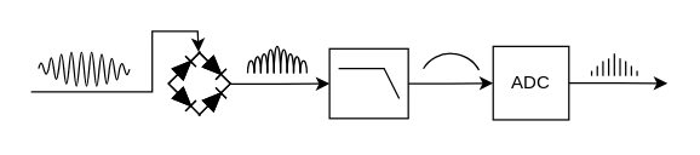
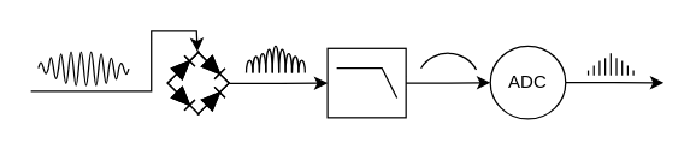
  <mxCell id="0" />
  <mxCell id="1" parent="0" />
  <mxCell id="2" value="" style="group" parent="1" vertex="1" connectable="0"><mxGeometry x="25" y="30" width="60" height="30" as="geometry" /></mxCell>
  <mxCell id="3" value="" style="pointerEvents=1;verticalLabelPosition=bottom;shadow=0;dashed=0;align=center;html=1;verticalAlign=top;shape=mxgraph.electrical.waveforms.sine_wave;" parent="2" vertex="1"><mxGeometry y="9.72" width="6.667" height="9.72" as="geometry" /></mxCell>
  <mxCell id="4" value="" style="pointerEvents=1;verticalLabelPosition=bottom;shadow=0;dashed=0;align=center;html=1;verticalAlign=top;shape=mxgraph.electrical.waveforms.sine_wave;" parent="2" vertex="1"><mxGeometry x="6.667" y="5.22" width="6.667" height="18.73" as="geometry" /></mxCell>
  <mxCell id="5" value="" style="pointerEvents=1;verticalLabelPosition=bottom;shadow=0;dashed=0;align=center;html=1;verticalAlign=top;shape=mxgraph.electrical.waveforms.sine_wave;" parent="2" vertex="1"><mxGeometry x="13.333" y="1.874" width="6.667" height="26.245" as="geometry" /></mxCell>
  <mxCell id="6" value="" style="pointerEvents=1;verticalLabelPosition=bottom;shadow=0;dashed=0;align=center;html=1;verticalAlign=top;shape=mxgraph.electrical.waveforms.sine_wave;" parent="2" vertex="1"><mxGeometry x="20" width="6.667" height="30.0" as="geometry" /></mxCell>
  <mxCell id="7" value="" style="pointerEvents=1;verticalLabelPosition=bottom;shadow=0;dashed=0;align=center;html=1;verticalAlign=top;shape=mxgraph.electrical.waveforms.sine_wave;" parent="2" vertex="1"><mxGeometry x="40" y="1.874" width="6.667" height="26.245" as="geometry" /></mxCell>
  <mxCell id="8" value="" style="pointerEvents=1;verticalLabelPosition=bottom;shadow=0;dashed=0;align=center;html=1;verticalAlign=top;shape=mxgraph.electrical.waveforms.sine_wave;" parent="2" vertex="1"><mxGeometry x="26.667" width="6.667" height="30.0" as="geometry" /></mxCell>
  <mxCell id="9" value="" style="pointerEvents=1;verticalLabelPosition=bottom;shadow=0;dashed=0;align=center;html=1;verticalAlign=top;shape=mxgraph.electrical.waveforms.sine_wave;" parent="2" vertex="1"><mxGeometry x="33.333" width="6.667" height="30.0" as="geometry" /></mxCell>
  <mxCell id="10" value="" style="pointerEvents=1;verticalLabelPosition=bottom;shadow=0;dashed=0;align=center;html=1;verticalAlign=top;shape=mxgraph.electrical.waveforms.sine_wave;" parent="2" vertex="1"><mxGeometry x="46.667" y="5.635" width="6.667" height="18.73" as="geometry" /></mxCell>
  <mxCell id="11" value="" style="pointerEvents=1;verticalLabelPosition=bottom;shadow=0;dashed=0;align=center;html=1;verticalAlign=top;shape=mxgraph.electrical.waveforms.sine_wave;" parent="2" vertex="1"><mxGeometry x="53.333" y="10.14" width="6.667" height="9.72" as="geometry" /></mxCell>
  <mxCell id="12" value="" style="endArrow=classic;html=1;rounded=0;entryX=0;entryY=0.5;entryDx=0;entryDy=0;entryPerimeter=0;" parent="1" target="18" edge="1"><mxGeometry width="50" height="50" relative="1" as="geometry"><mxPoint x="20" y="60" as="sourcePoint" /><mxPoint x="50" y="70" as="targetPoint" /><Array as="points"><mxPoint x="100" y="60" /><mxPoint x="100" y="20" /><mxPoint x="130" y="20" /></Array></mxGeometry></mxCell>
  <mxCell id="13" value="" style="group" parent="1" vertex="1" connectable="0"><mxGeometry x="106.998" y="29.998" width="171.002" height="50" as="geometry" /></mxCell>
  <mxCell id="14" value="" style="pointerEvents=1;fillColor=strokeColor;verticalLabelPosition=bottom;shadow=0;dashed=0;align=center;html=1;verticalAlign=top;shape=mxgraph.electrical.diodes.diode;rotation=-45;" parent="13" vertex="1"><mxGeometry x="-0.858" y="9.142" width="30" height="10" as="geometry" /></mxCell>
  <mxCell id="15" value="" style="pointerEvents=1;fillColor=strokeColor;verticalLabelPosition=bottom;shadow=0;dashed=0;align=center;html=1;verticalAlign=top;shape=mxgraph.electrical.diodes.diode;rotation=-45;" parent="13" vertex="1"><mxGeometry x="19.142" y="29.962" width="30" height="10" as="geometry" /></mxCell>
  <mxCell id="16" value="" style="pointerEvents=1;fillColor=strokeColor;verticalLabelPosition=bottom;shadow=0;dashed=0;align=center;html=1;verticalAlign=top;shape=mxgraph.electrical.diodes.diode;rotation=45;" parent="13" vertex="1"><mxGeometry x="-0.858" y="29.962" width="30" height="10" as="geometry" /></mxCell>
  <mxCell id="17" style="edgeStyle=orthogonalEdgeStyle;rounded=0;orthogonalLoop=1;jettySize=auto;html=1;exitX=1;exitY=0.5;exitDx=0;exitDy=0;exitPerimeter=0;" parent="13" source="24" edge="1"><mxGeometry relative="1" as="geometry"><mxPoint x="153.002" y="24.767" as="targetPoint" /></mxGeometry></mxCell>
  <mxCell id="18" value="" style="pointerEvents=1;fillColor=strokeColor;verticalLabelPosition=bottom;shadow=0;dashed=0;align=center;html=1;verticalAlign=top;shape=mxgraph.electrical.diodes.diode;rotation=45;" parent="13" vertex="1"><mxGeometry x="19.142" y="9.142" width="30" height="10" as="geometry" /></mxCell>
  <mxCell id="19" value="" style="group" parent="13" vertex="1" connectable="0"><mxGeometry width="48.284" height="49.104" as="geometry" /></mxCell>
  <mxCell id="20" value="" style="pointerEvents=1;fillColor=strokeColor;verticalLabelPosition=bottom;shadow=0;dashed=0;align=center;html=1;verticalAlign=top;shape=mxgraph.electrical.diodes.diode;rotation=-45;" parent="19" vertex="1"><mxGeometry x="-0.858" y="9.142" width="30" height="10" as="geometry" /></mxCell>
  <mxCell id="21" value="" style="pointerEvents=1;fillColor=strokeColor;verticalLabelPosition=bottom;shadow=0;dashed=0;align=center;html=1;verticalAlign=top;shape=mxgraph.electrical.diodes.diode;rotation=-45;" parent="19" vertex="1"><mxGeometry x="19.142" y="29.962" width="30" height="10" as="geometry" /></mxCell>
  <mxCell id="22" value="" style="pointerEvents=1;fillColor=strokeColor;verticalLabelPosition=bottom;shadow=0;dashed=0;align=center;html=1;verticalAlign=top;shape=mxgraph.electrical.diodes.diode;rotation=45;" parent="19" vertex="1"><mxGeometry x="-0.858" y="29.962" width="30" height="10" as="geometry" /></mxCell>
  <mxCell id="23" value="" style="pointerEvents=1;fillColor=strokeColor;verticalLabelPosition=bottom;shadow=0;dashed=0;align=center;html=1;verticalAlign=top;shape=mxgraph.electrical.diodes.diode;rotation=45;" parent="19" vertex="1"><mxGeometry x="19.142" y="9.142" width="30" height="10" as="geometry" /></mxCell>
  <mxCell id="24" value="" style="verticalLabelPosition=bottom;shadow=0;dashed=0;align=center;html=1;verticalAlign=top;shape=mxgraph.electrical.logic_gates.lowpass_filter;" parent="13" vertex="1"><mxGeometry x="110.002" y="1.552" width="52" height="46" as="geometry" /></mxCell>
  <mxCell id="25" value="" style="edgeStyle=orthogonalEdgeStyle;rounded=0;orthogonalLoop=1;jettySize=auto;html=1;exitX=1;exitY=0.5;exitDx=0;exitDy=0;exitPerimeter=0;" parent="13" source="18" target="24" edge="1"><mxGeometry relative="1" as="geometry"><mxPoint x="400" y="374.765" as="targetPoint" /><mxPoint x="291.998" y="374.998" as="sourcePoint" /></mxGeometry></mxCell>
  <mxCell id="26" value="" style="group" parent="1" vertex="1" connectable="0"><mxGeometry x="163" y="30" width="39" height="35.57" as="geometry" /></mxCell>
  <mxCell id="27" value="" style="verticalLabelPosition=bottom;verticalAlign=top;html=1;shape=mxgraph.basic.arc;startAngle=0.75;endAngle=0.25;" parent="26" vertex="1"><mxGeometry y="9.384" width="4.333" height="16.818" as="geometry" /></mxCell>
  <mxCell id="28" value="" style="verticalLabelPosition=bottom;verticalAlign=top;html=1;shape=mxgraph.basic.arc;startAngle=0.75;endAngle=0.25;" parent="26" vertex="1"><mxGeometry x="4.333" y="6.862" width="4.333" height="21.863" as="geometry" /></mxCell>
  <mxCell id="29" value="" style="verticalLabelPosition=bottom;verticalAlign=top;html=1;shape=mxgraph.basic.arc;startAngle=0.75;endAngle=0.25;" parent="26" vertex="1"><mxGeometry x="8.667" y="4.961" width="4.333" height="25.647" as="geometry" /></mxCell>
  <mxCell id="30" value="" style="verticalLabelPosition=bottom;verticalAlign=top;html=1;shape=mxgraph.basic.arc;startAngle=0.75;endAngle=0.25;" parent="26" vertex="1"><mxGeometry x="13" y="2.136" width="4.333" height="31.315" as="geometry" /></mxCell>
  <mxCell id="31" value="" style="verticalLabelPosition=bottom;verticalAlign=top;html=1;shape=mxgraph.basic.arc;startAngle=0.75;endAngle=0.25;" parent="26" vertex="1"><mxGeometry x="17.333" width="4.333" height="35.57" as="geometry" /></mxCell>
  <mxCell id="32" value="" style="verticalLabelPosition=bottom;verticalAlign=top;html=1;shape=mxgraph.basic.arc;startAngle=0.75;endAngle=0.25;" parent="26" vertex="1"><mxGeometry x="21.667" y="2.119" width="4.333" height="31.315" as="geometry" /></mxCell>
  <mxCell id="33" value="" style="verticalLabelPosition=bottom;verticalAlign=top;html=1;shape=mxgraph.basic.arc;startAngle=0.75;endAngle=0.25;" parent="26" vertex="1"><mxGeometry x="26" y="4.978" width="4.333" height="25.647" as="geometry" /></mxCell>
  <mxCell id="34" value="" style="verticalLabelPosition=bottom;verticalAlign=top;html=1;shape=mxgraph.basic.arc;startAngle=0.75;endAngle=0.25;" parent="26" vertex="1"><mxGeometry x="30.333" y="6.862" width="4.333" height="21.863" as="geometry" /></mxCell>
  <mxCell id="35" value="" style="verticalLabelPosition=bottom;verticalAlign=top;html=1;shape=mxgraph.basic.arc;startAngle=0.75;endAngle=0.25;" parent="26" vertex="1"><mxGeometry x="34.667" y="9.368" width="4.333" height="16.818" as="geometry" /></mxCell>
  <mxCell id="36" value="" style="verticalLabelPosition=bottom;verticalAlign=top;html=1;shape=mxgraph.basic.arc;startAngle=0.835;endAngle=0.174;" parent="1" vertex="1"><mxGeometry x="276" y="34.71" width="42" height="40.57" as="geometry" /></mxCell>
  <mxCell id="37" style="edgeStyle=orthogonalEdgeStyle;rounded=0;orthogonalLoop=1;jettySize=auto;html=1;exitX=1;exitY=0.5;exitDx=0;exitDy=0;" parent="1" source="38" edge="1"><mxGeometry relative="1" as="geometry"><mxPoint x="440" y="54.356" as="targetPoint" /></mxGeometry></mxCell>
- <mxCell id="38" value="&lt;div&gt;ADC&lt;/div&gt;" style="whiteSpace=wrap;html=1;" parent="1" vertex="1"><mxGeometry x="324.998" y="29.998" width="50" height="48.45" as="geometry" /></mxCell>
+ <mxCell id="38" value="&lt;div&gt;ADC&lt;/div&gt;" style="ellipse;whiteSpace=wrap;html=1;" parent="1" vertex="1"><mxGeometry x="324.998" y="29.998" width="50" height="48.45" as="geometry" /></mxCell>
  <mxCell id="39" style="edgeStyle=orthogonalEdgeStyle;rounded=0;orthogonalLoop=1;jettySize=auto;html=1;exitX=1;exitY=0.5;exitDx=0;exitDy=0;exitPerimeter=0;entryX=0;entryY=0.5;entryDx=0;entryDy=0;" parent="1" source="24" target="38" edge="1"><mxGeometry relative="1" as="geometry" /></mxCell>
  <mxCell id="40" value="" style="group" vertex="1" connectable="0" parent="1"><mxGeometry x="390" y="34.71" width="30" height="14.71" as="geometry" /></mxCell>
  <mxCell id="41" value="" style="endArrow=none;html=1;rounded=0;" edge="1" parent="40"><mxGeometry width="50" height="50" relative="1" as="geometry"><mxPoint y="14.71" as="sourcePoint" /><mxPoint y="11.441" as="targetPoint" /></mxGeometry></mxCell>
  <mxCell id="42" value="" style="endArrow=none;html=1;rounded=0;" edge="1" parent="40"><mxGeometry width="50" height="50" relative="1" as="geometry"><mxPoint x="3.75" y="14.71" as="sourcePoint" /><mxPoint x="3.75" y="8.172" as="targetPoint" /></mxGeometry></mxCell>
  <mxCell id="43" value="" style="endArrow=none;html=1;rounded=0;" edge="1" parent="40"><mxGeometry width="50" height="50" relative="1" as="geometry"><mxPoint x="7.5" y="14.71" as="sourcePoint" /><mxPoint x="7.5" y="4.903" as="targetPoint" /></mxGeometry></mxCell>
  <mxCell id="44" value="" style="endArrow=none;html=1;rounded=0;" edge="1" parent="40"><mxGeometry width="50" height="50" relative="1" as="geometry"><mxPoint x="11.25" y="14.71" as="sourcePoint" /><mxPoint x="11.25" y="3.269" as="targetPoint" /></mxGeometry></mxCell>
  <mxCell id="45" value="" style="endArrow=none;html=1;rounded=0;" edge="1" parent="40"><mxGeometry width="50" height="50" relative="1" as="geometry"><mxPoint x="15" y="14.71" as="sourcePoint" /><mxPoint x="15" as="targetPoint" /></mxGeometry></mxCell>
  <mxCell id="46" value="" style="endArrow=none;html=1;rounded=0;" edge="1" parent="40"><mxGeometry width="50" height="50" relative="1" as="geometry"><mxPoint x="18.75" y="14.71" as="sourcePoint" /><mxPoint x="18.75" y="3.269" as="targetPoint" /></mxGeometry></mxCell>
  <mxCell id="47" value="" style="endArrow=none;html=1;rounded=0;" edge="1" parent="40"><mxGeometry width="50" height="50" relative="1" as="geometry"><mxPoint x="22.5" y="14.71" as="sourcePoint" /><mxPoint x="22.5" y="4.903" as="targetPoint" /></mxGeometry></mxCell>
  <mxCell id="48" value="" style="endArrow=none;html=1;rounded=0;" edge="1" parent="40"><mxGeometry width="50" height="50" relative="1" as="geometry"><mxPoint x="26.25" y="14.71" as="sourcePoint" /><mxPoint x="26.25" y="8.172" as="targetPoint" /></mxGeometry></mxCell>
  <mxCell id="49" value="" style="endArrow=none;html=1;rounded=0;" edge="1" parent="40"><mxGeometry width="50" height="50" relative="1" as="geometry"><mxPoint x="30" y="14.71" as="sourcePoint" /><mxPoint x="30" y="11.441" as="targetPoint" /></mxGeometry></mxCell>
